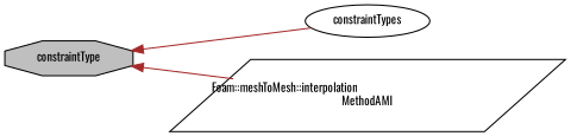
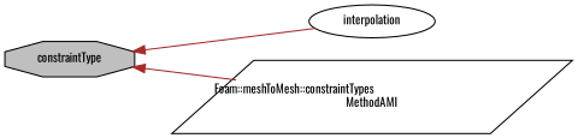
  digraph {
    fontname=Oswald
    rankdir=LR
    node [color=black fontname=Oswald fontsize=10]
    edge [color=brown dir=back fontname=Oswald fontsize=10 labelfontname=FreeSans labelfontsize=10 style=solid]
    n1 [fillcolor=grey75 fontcolor=black height=0.2 label=constraintType shape=octagon style=filled width=0.4]
-   n2 [height=0.2 label=constraintTypes shape=ellipse width=0.4]
-   n3 [height=0.2 label="Foam::meshToMesh::interpolation\lMethodAMI" shape=parallelogram width=0.4]
+   n2 [height=0.2 label=interpolation shape=ellipse width=0.4]
+   n3 [height=0.2 label="Foam::meshToMesh::constraintTypes\lMethodAMI" shape=parallelogram width=0.4]
    n1 -> n2
    n1 -> n3
  }
